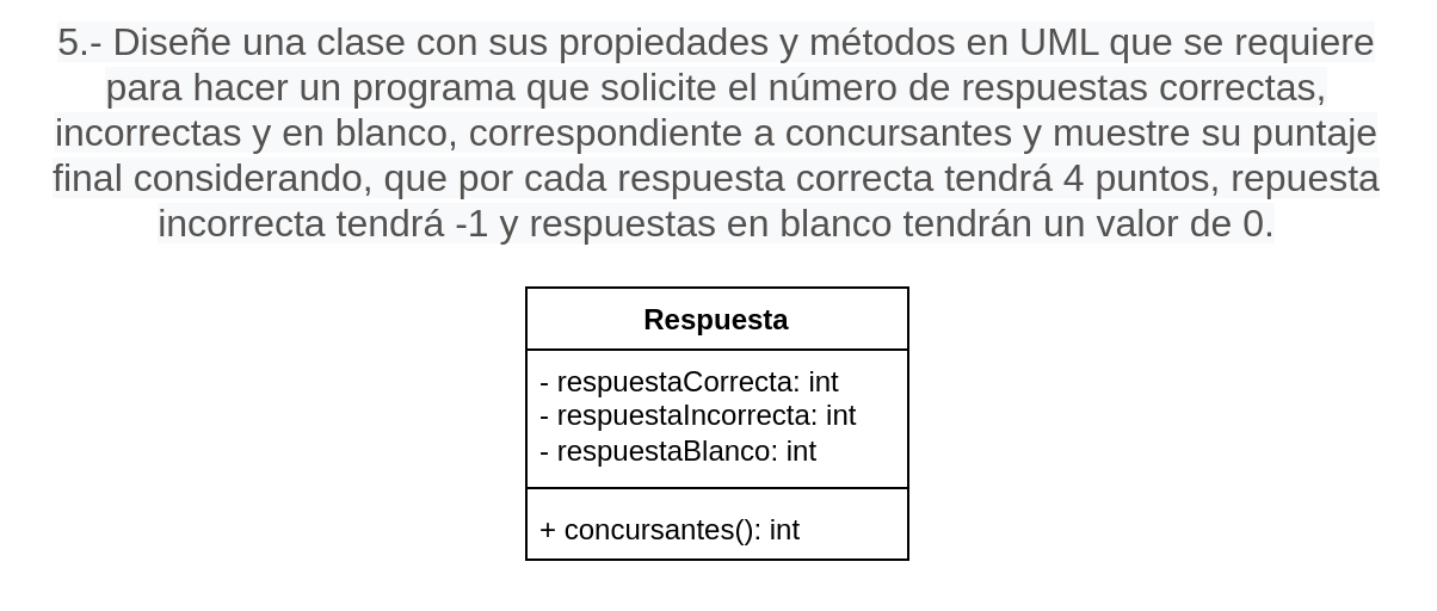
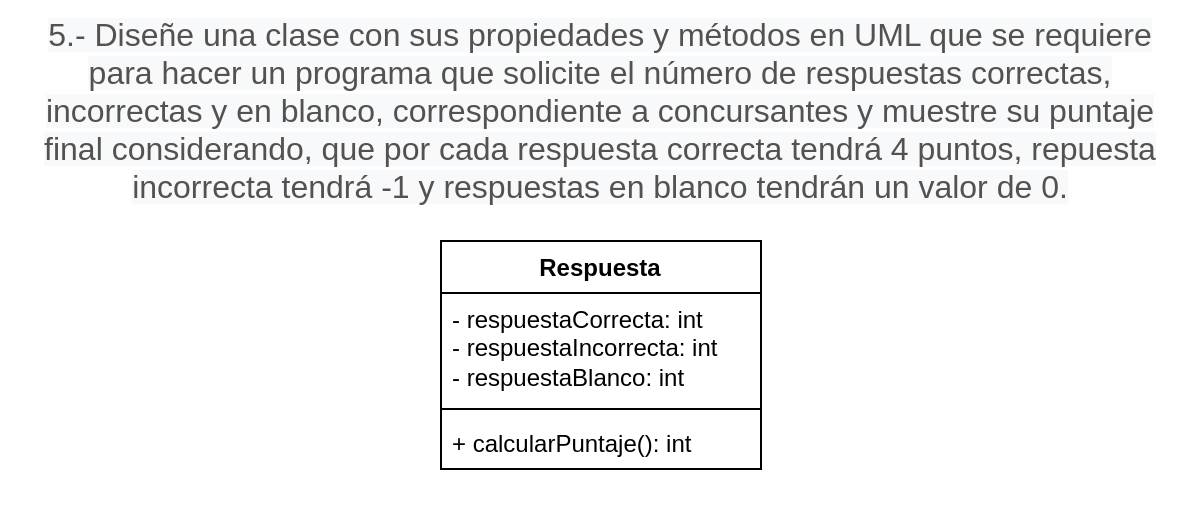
  <mxCell id="0" />
  <mxCell id="1" parent="0" />
  <mxCell id="2" value="&lt;font style=&quot;vertical-align: inherit;&quot;&gt;&lt;font style=&quot;vertical-align: inherit;&quot;&gt;Respuesta&lt;/font&gt;&lt;/font&gt;" style="swimlane;fontStyle=1;align=center;verticalAlign=top;childLayout=stackLayout;horizontal=1;startSize=26;horizontalStack=0;resizeParent=1;resizeParentMax=0;resizeLast=0;collapsible=1;marginBottom=0;whiteSpace=wrap;html=1;" parent="1" vertex="1"><mxGeometry x="220" y="120" width="160" height="114" as="geometry" /></mxCell>
  <mxCell id="3" value="&lt;font style=&quot;vertical-align: inherit;&quot;&gt;&lt;font style=&quot;vertical-align: inherit;&quot;&gt;- respuestaCorrecta: int&lt;/font&gt;&lt;/font&gt;&lt;div&gt;&lt;font style=&quot;vertical-align: inherit;&quot;&gt;&lt;font style=&quot;vertical-align: inherit;&quot;&gt;&lt;font style=&quot;vertical-align: inherit;&quot;&gt;&lt;font style=&quot;vertical-align: inherit;&quot;&gt;- respuestaIncorrecta: int&lt;/font&gt;&lt;/font&gt;&lt;/font&gt;&lt;/font&gt;&lt;/div&gt;&lt;div&gt;&lt;font style=&quot;vertical-align: inherit;&quot;&gt;&lt;font style=&quot;vertical-align: inherit;&quot;&gt;&lt;font style=&quot;vertical-align: inherit;&quot;&gt;&lt;font style=&quot;vertical-align: inherit;&quot;&gt;&lt;font style=&quot;vertical-align: inherit;&quot;&gt;&lt;font style=&quot;vertical-align: inherit;&quot;&gt;- respuestaBlanco: int&lt;/font&gt;&lt;/font&gt;&lt;/font&gt;&lt;/font&gt;&lt;/font&gt;&lt;/font&gt;&lt;/div&gt;" style="text;strokeColor=none;fillColor=none;align=left;verticalAlign=top;spacingLeft=4;spacingRight=4;overflow=hidden;rotatable=0;points=[[0,0.5],[1,0.5]];portConstraint=eastwest;whiteSpace=wrap;html=1;" parent="2" vertex="1"><mxGeometry y="26" width="160" height="54" as="geometry" /></mxCell>
  <mxCell id="4" value="" style="line;strokeWidth=1;fillColor=none;align=left;verticalAlign=middle;spacingTop=-1;spacingLeft=3;spacingRight=3;rotatable=0;labelPosition=right;points=[];portConstraint=eastwest;strokeColor=inherit;" parent="2" vertex="1"><mxGeometry y="80" width="160" height="8" as="geometry" /></mxCell>
- <mxCell id="5" value="&lt;font style=&quot;vertical-align: inherit;&quot;&gt;&lt;font style=&quot;vertical-align: inherit;&quot;&gt;&lt;font style=&quot;vertical-align: inherit;&quot;&gt;&lt;font style=&quot;vertical-align: inherit;&quot;&gt;+ concursantes(): int&lt;/font&gt;&lt;/font&gt;&lt;/font&gt;&lt;/font&gt;" style="text;strokeColor=none;fillColor=none;align=left;verticalAlign=top;spacingLeft=4;spacingRight=4;overflow=hidden;rotatable=0;points=[[0,0.5],[1,0.5]];portConstraint=eastwest;whiteSpace=wrap;html=1;" parent="2" vertex="1"><mxGeometry y="88" width="160" height="26" as="geometry" /></mxCell>
+ <mxCell id="5" value="&lt;font style=&quot;vertical-align: inherit;&quot;&gt;&lt;font style=&quot;vertical-align: inherit;&quot;&gt;&lt;font style=&quot;vertical-align: inherit;&quot;&gt;&lt;font style=&quot;vertical-align: inherit;&quot;&gt;+ calcularPuntaje(): int&lt;/font&gt;&lt;/font&gt;&lt;/font&gt;&lt;/font&gt;" style="text;strokeColor=none;fillColor=none;align=left;verticalAlign=top;spacingLeft=4;spacingRight=4;overflow=hidden;rotatable=0;points=[[0,0.5],[1,0.5]];portConstraint=eastwest;whiteSpace=wrap;html=1;" parent="2" vertex="1"><mxGeometry y="88" width="160" height="26" as="geometry" /></mxCell>
  <mxCell id="6" value="&lt;span style=&quot;color: rgb(84, 82, 81); font-family: Montserrat, Arial, Helvetica, sans-serif; font-size: 16px; text-align: left; background-color: rgb(248, 249, 250);&quot;&gt;5.- Diseñe una clase con sus propiedades y métodos en UML que se requiere para hacer un programa que solicite el número de respuestas correctas, incorrectas y en blanco, correspondiente a concursantes y muestre su puntaje final considerando, que por cada respuesta correcta tendrá 4 puntos, repuesta incorrecta tendrá -1 y respuestas en blanco tendrán un valor de 0.&lt;/span&gt;" style="text;html=1;strokeColor=none;fillColor=none;align=center;verticalAlign=middle;whiteSpace=wrap;rounded=0;" vertex="1" parent="1"><mxGeometry x="20" y="20" width="560" height="70" as="geometry" /></mxCell>
